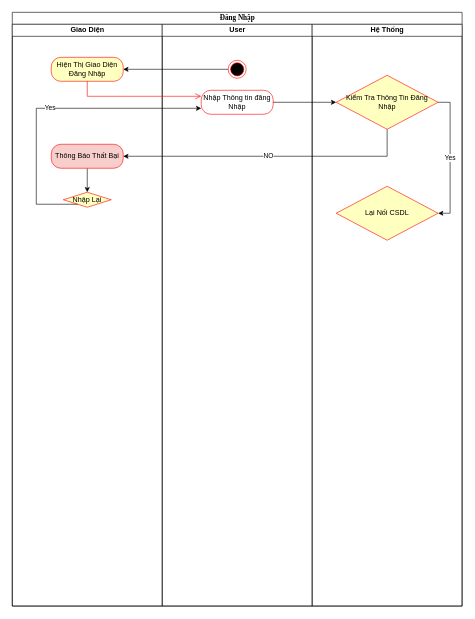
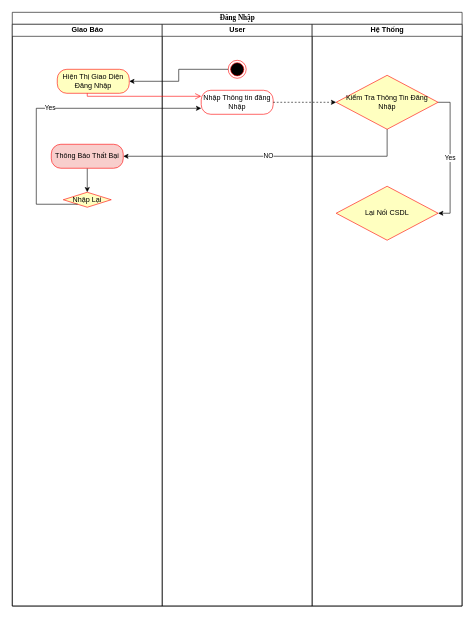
  <mxCell id="0" />
  <mxCell id="1" parent="0" />
  <mxCell id="2" value="Đăng Nhập" style="swimlane;html=1;childLayout=stackLayout;startSize=20;rounded=0;shadow=0;comic=0;labelBackgroundColor=none;strokeWidth=1;fontFamily=Verdana;fontSize=12;align=center;" parent="1" vertex="1"><mxGeometry x="20" y="20" width="750" height="990" as="geometry" /></mxCell>
- <mxCell id="3" value="Giao Diện" style="swimlane;html=1;startSize=20;" parent="2" vertex="1"><mxGeometry y="20" width="250" height="970" as="geometry" /></mxCell>
- <mxCell id="4" value="Hiện Thị Giao Diện Đăng Nhập" style="rounded=1;whiteSpace=wrap;html=1;arcSize=40;fontColor=#000000;fillColor=#ffffc0;strokeColor=#ff0000;" vertex="1" parent="3"><mxGeometry x="65" y="55" width="120" height="40" as="geometry" /></mxCell>
+ <mxCell id="3" value="Giao Báo" style="swimlane;html=1;startSize=20;" parent="2" vertex="1"><mxGeometry y="20" width="250" height="970" as="geometry" /></mxCell>
+ <mxCell id="4" value="Hiện Thị Giao Diện Đăng Nhập" style="rounded=1;whiteSpace=wrap;html=1;arcSize=40;fontColor=#000000;fillColor=#ffffc0;strokeColor=#ff0000;" vertex="1" parent="3"><mxGeometry x="75" y="75" width="120" height="40" as="geometry" /></mxCell>
  <mxCell id="5" style="edgeStyle=orthogonalEdgeStyle;rounded=0;orthogonalLoop=1;jettySize=auto;html=1;" edge="1" parent="3" source="6" target="7"><mxGeometry relative="1" as="geometry" /></mxCell>
  <mxCell id="6" value="Thông Báo Thất Bại" style="rounded=1;whiteSpace=wrap;html=1;arcSize=40;fontColor=#000000;fillColor=#f8cecc;strokeColor=#ff0000;" vertex="1" parent="3"><mxGeometry x="65" y="200" width="120" height="40" as="geometry" /></mxCell>
  <mxCell id="7" value="Nhập Lại" style="rhombus;whiteSpace=wrap;html=1;fillColor=#ffffc0;strokeColor=#ff0000;" vertex="1" parent="3"><mxGeometry x="85" y="280" width="80" height="25" as="geometry" /></mxCell>
  <mxCell id="8" value="User" style="swimlane;html=1;startSize=20;" vertex="1" parent="2"><mxGeometry x="250" y="20" width="250" height="970" as="geometry" /></mxCell>
  <mxCell id="9" value="" style="ellipse;html=1;shape=endState;fillColor=#000000;strokeColor=#ff0000;" vertex="1" parent="8"><mxGeometry x="110" y="60" width="30" height="30" as="geometry" /></mxCell>
  <mxCell id="10" value="Nhập Thông tin đăng Nhập" style="rounded=1;whiteSpace=wrap;html=1;arcSize=40;fontColor=#000000;fillColor=#ffffff;strokeColor=#ff0000;" vertex="1" parent="8"><mxGeometry x="65" y="110" width="120" height="40" as="geometry" /></mxCell>
  <mxCell id="11" value="Hệ Thống" style="swimlane;html=1;startSize=20;" vertex="1" parent="2"><mxGeometry x="500" y="20" width="250" height="970" as="geometry" /></mxCell>
  <mxCell id="12" value="Kiểm Tra Thông Tin Đăng Nhập" style="rhombus;whiteSpace=wrap;html=1;fillColor=#ffffc0;strokeColor=#ff0000;" vertex="1" parent="11"><mxGeometry x="40" y="85" width="170" height="90" as="geometry" /></mxCell>
  <mxCell id="13" value="Lại Nối CSDL" style="rhombus;whiteSpace=wrap;html=1;fillColor=#ffffc0;strokeColor=#ff0000;" vertex="1" parent="11"><mxGeometry x="40" y="270" width="170" height="90" as="geometry" /></mxCell>
  <mxCell id="14" value="Yes" style="edgeStyle=orthogonalEdgeStyle;rounded=0;orthogonalLoop=1;jettySize=auto;html=1;entryX=1;entryY=0.5;entryDx=0;entryDy=0;" edge="1" parent="11" source="12" target="13"><mxGeometry relative="1" as="geometry"><mxPoint x="190" y="320" as="targetPoint" /><Array as="points"><mxPoint x="230" y="130" /><mxPoint x="230" y="315" /></Array></mxGeometry></mxCell>
  <mxCell id="15" style="edgeStyle=orthogonalEdgeStyle;rounded=0;orthogonalLoop=1;jettySize=auto;html=1;entryX=1;entryY=0.5;entryDx=0;entryDy=0;" edge="1" parent="2" source="9" target="4"><mxGeometry relative="1" as="geometry" /></mxCell>
  <mxCell id="16" value="" style="edgeStyle=orthogonalEdgeStyle;html=1;verticalAlign=bottom;endArrow=open;endSize=8;strokeColor=#ff0000;rounded=0;entryX=0;entryY=0.25;entryDx=0;entryDy=0;" edge="1" source="4" parent="2" target="10"><mxGeometry relative="1" as="geometry"><mxPoint x="320" y="150" as="targetPoint" /><Array as="points"><mxPoint x="125" y="140" /></Array></mxGeometry></mxCell>
- <mxCell id="17" style="edgeStyle=orthogonalEdgeStyle;rounded=0;orthogonalLoop=1;jettySize=auto;html=1;entryX=0;entryY=0.5;entryDx=0;entryDy=0;" edge="1" parent="2" source="10" target="12"><mxGeometry relative="1" as="geometry" /></mxCell>
+ <mxCell id="17" style="edgeStyle=orthogonalEdgeStyle;rounded=0;orthogonalLoop=1;jettySize=auto;html=1;entryX=0;entryY=0.5;entryDx=0;entryDy=0;dashed=1;" edge="1" parent="2" source="10" target="12"><mxGeometry relative="1" as="geometry" /></mxCell>
  <mxCell id="18" value="NO" style="edgeStyle=orthogonalEdgeStyle;rounded=0;orthogonalLoop=1;jettySize=auto;html=1;entryX=1;entryY=0.5;entryDx=0;entryDy=0;" edge="1" parent="2" source="12" target="6"><mxGeometry relative="1" as="geometry"><mxPoint x="200" y="240" as="targetPoint" /><Array as="points"><mxPoint x="625" y="240" /></Array></mxGeometry></mxCell>
  <mxCell id="19" value="Yes" style="edgeStyle=orthogonalEdgeStyle;rounded=0;orthogonalLoop=1;jettySize=auto;html=1;entryX=0;entryY=0.75;entryDx=0;entryDy=0;" edge="1" parent="2" source="7" target="10"><mxGeometry relative="1" as="geometry"><Array as="points"><mxPoint x="40" y="320" /><mxPoint x="40" y="160" /></Array></mxGeometry></mxCell>
